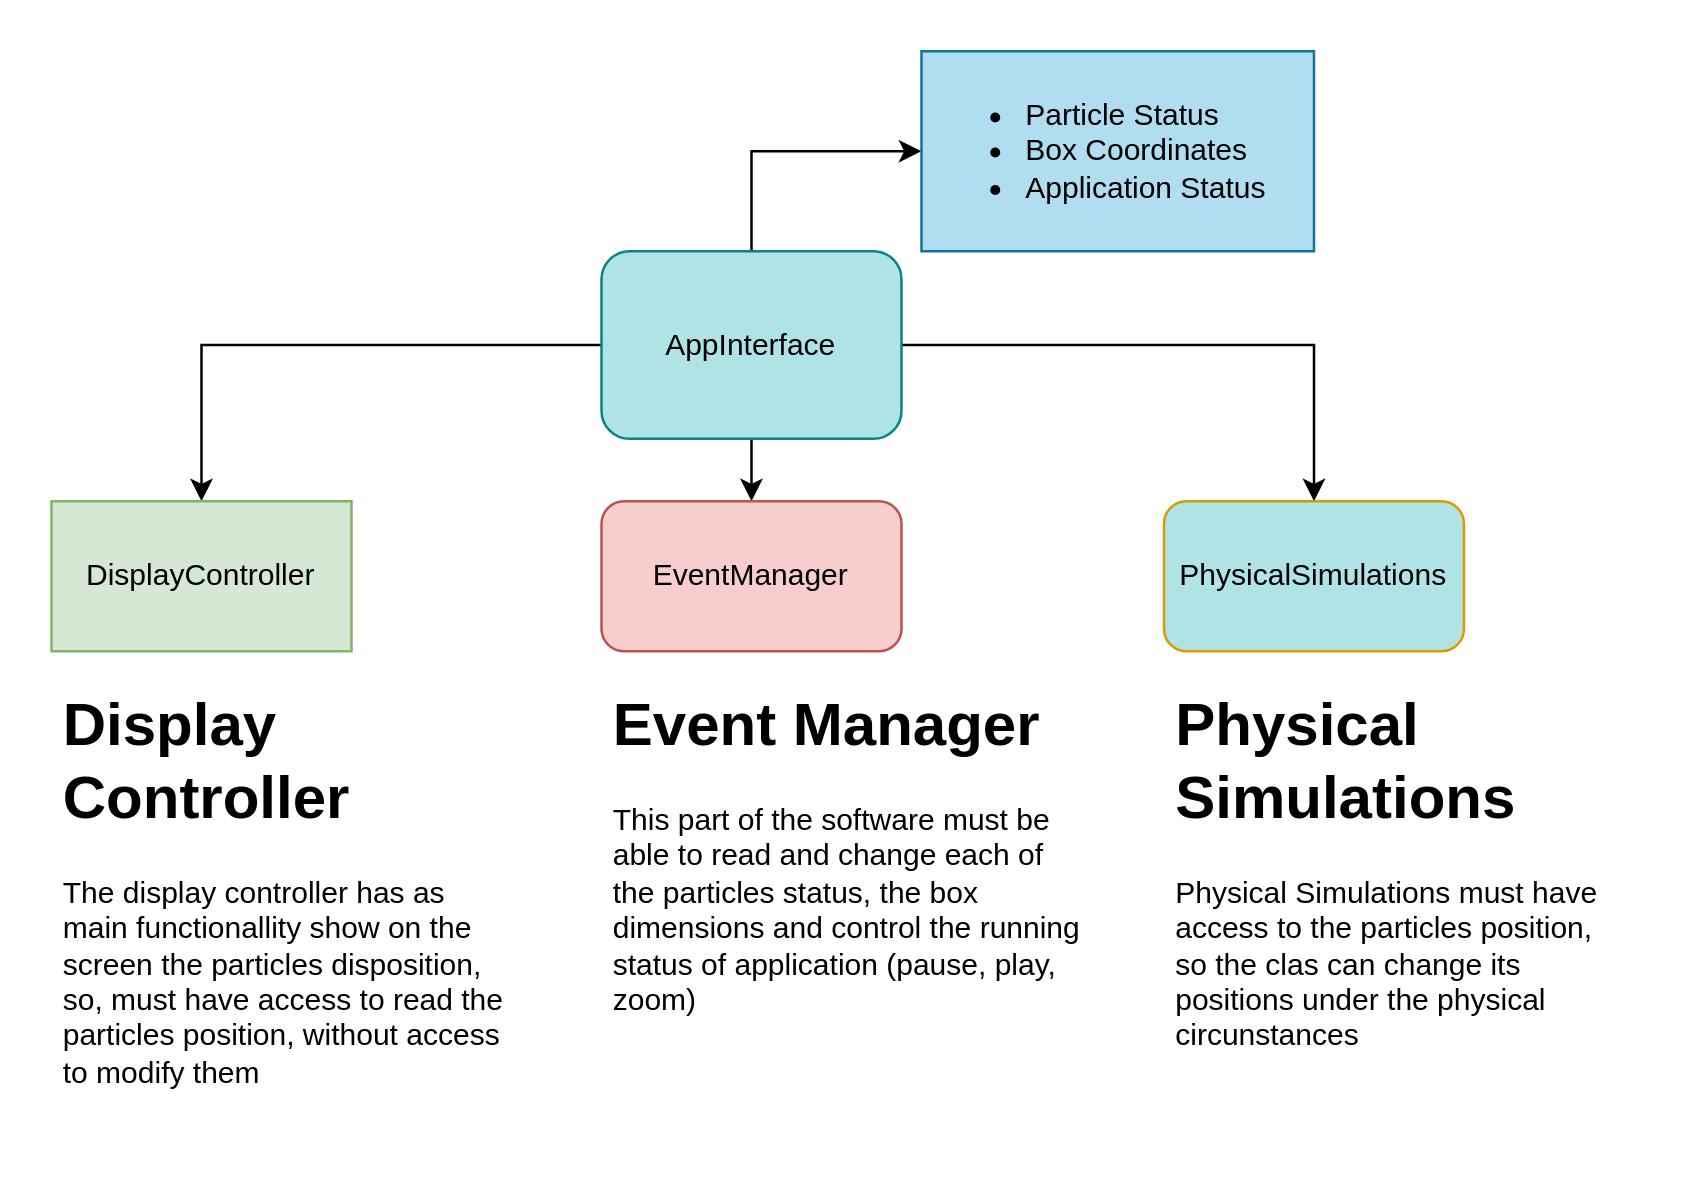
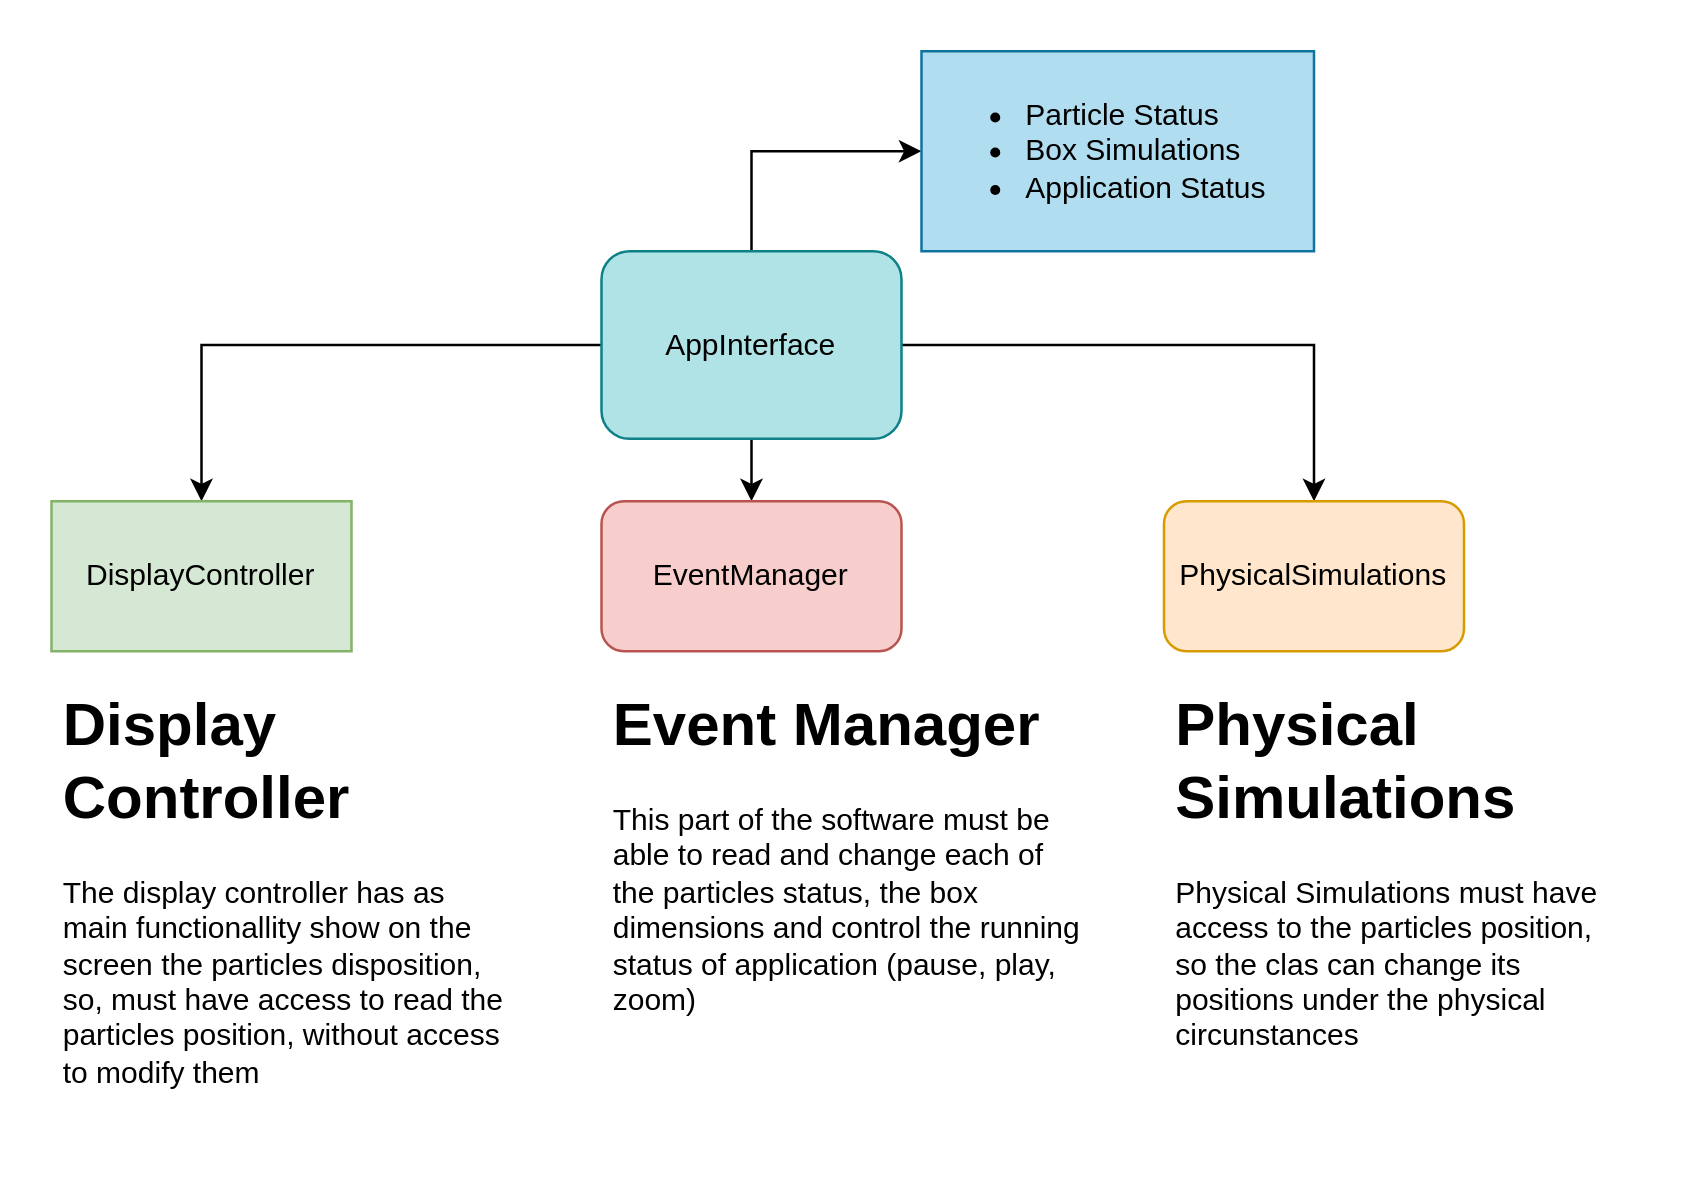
  <mxCell id="0" />
  <mxCell id="1" parent="0" />
  <mxCell id="2" value="&lt;h1&gt;Physical Simulations&lt;/h1&gt;&lt;p&gt;Physical Simulations must have access to the particles position, so the clas can change its positions under the physical circunstances&lt;/p&gt;&lt;p&gt;&lt;br&gt;&lt;/p&gt;" style="text;html=1;strokeColor=none;fillColor=none;spacing=5;spacingTop=-20;whiteSpace=wrap;overflow=hidden;rounded=0;" vertex="1" parent="1"><mxGeometry x="465" y="270" width="190" height="170" as="geometry" /></mxCell>
  <mxCell id="3" value="&lt;h1&gt;Display Controller&lt;/h1&gt;&lt;p&gt;The display controller has as main functionallity show on the screen the particles disposition, so, must have access to read the particles position, without access to modify them&lt;/p&gt;" style="text;html=1;strokeColor=none;fillColor=none;spacing=5;spacingTop=-20;whiteSpace=wrap;overflow=hidden;rounded=0;align=left;" vertex="1" parent="1"><mxGeometry x="20" y="270" width="190" height="180" as="geometry" /></mxCell>
  <mxCell id="4" style="edgeStyle=orthogonalEdgeStyle;rounded=0;orthogonalLoop=1;jettySize=auto;html=1;" edge="1" parent="1" source="8" target="9"><mxGeometry relative="1" as="geometry" /></mxCell>
  <mxCell id="5" style="edgeStyle=orthogonalEdgeStyle;rounded=0;orthogonalLoop=1;jettySize=auto;html=1;" edge="1" parent="1" source="8" target="10"><mxGeometry relative="1" as="geometry" /></mxCell>
  <mxCell id="6" style="edgeStyle=orthogonalEdgeStyle;rounded=0;orthogonalLoop=1;jettySize=auto;html=1;" edge="1" parent="1" source="8" target="11"><mxGeometry relative="1" as="geometry" /></mxCell>
  <mxCell id="7" style="edgeStyle=orthogonalEdgeStyle;rounded=0;orthogonalLoop=1;jettySize=auto;html=1;entryX=0;entryY=0.5;entryDx=0;entryDy=0;" edge="1" parent="1" source="8" target="13"><mxGeometry relative="1" as="geometry"><Array as="points"><mxPoint x="300" y="60" /></Array></mxGeometry></mxCell>
  <mxCell id="8" value="AppInterface" style="rounded=1;whiteSpace=wrap;html=1;fillColor=#b0e3e6;strokeColor=#0e8088;" vertex="1" parent="1"><mxGeometry x="240" y="100" width="120" height="75" as="geometry" /></mxCell>
  <mxCell id="9" value="DisplayController" style="whiteSpace=wrap;html=1;fillColor=#d5e8d4;strokeColor=#82b366;rounded=0;" vertex="1" parent="1"><mxGeometry x="20" y="200" width="120" height="60" as="geometry" /></mxCell>
- <mxCell id="10" value="PhysicalSimulations" style="rounded=1;whiteSpace=wrap;html=1;fillColor=#b0e3e6;strokeColor=#d79b00;" vertex="1" parent="1"><mxGeometry x="465" y="200" width="120" height="60" as="geometry" /></mxCell>
+ <mxCell id="10" value="PhysicalSimulations" style="rounded=1;whiteSpace=wrap;html=1;fillColor=#ffe6cc;strokeColor=#d79b00;" vertex="1" parent="1"><mxGeometry x="465" y="200" width="120" height="60" as="geometry" /></mxCell>
  <mxCell id="11" value="EventManager" style="rounded=1;whiteSpace=wrap;html=1;fillColor=#f8cecc;strokeColor=#b85450;" vertex="1" parent="1"><mxGeometry x="240" y="200" width="120" height="60" as="geometry" /></mxCell>
  <mxCell id="12" value="&lt;h1&gt;Event Manager&lt;/h1&gt;&lt;p&gt;This part of the software must be able to read and change each of the particles status, the box dimensions and control the running status of application (pause, play, zoom)&lt;/p&gt;&lt;p&gt;&lt;br&gt;&lt;/p&gt;" style="text;html=1;strokeColor=none;fillColor=none;spacing=5;spacingTop=-20;whiteSpace=wrap;overflow=hidden;rounded=0;align=left;" vertex="1" parent="1"><mxGeometry x="240" y="270" width="195" height="150" as="geometry" /></mxCell>
- <mxCell id="13" value="&lt;ul&gt;&lt;li&gt;Particle Status&lt;/li&gt;&lt;li&gt;Box Coordinates&lt;/li&gt;&lt;li&gt;Application Status&lt;/li&gt;&lt;/ul&gt;" style="text;html=1;whiteSpace=wrap;verticalAlign=middle;overflow=hidden;align=left;fillColor=#b1ddf0;strokeColor=#10739e;" vertex="1" parent="1"><mxGeometry x="368" y="20" width="157" height="80" as="geometry" /></mxCell>
+ <mxCell id="13" value="&lt;ul&gt;&lt;li&gt;Particle Status&lt;/li&gt;&lt;li&gt;Box Simulations&lt;/li&gt;&lt;li&gt;Application Status&lt;/li&gt;&lt;/ul&gt;" style="text;html=1;whiteSpace=wrap;verticalAlign=middle;overflow=hidden;align=left;fillColor=#b1ddf0;strokeColor=#10739e;" vertex="1" parent="1"><mxGeometry x="368" y="20" width="157" height="80" as="geometry" /></mxCell>
